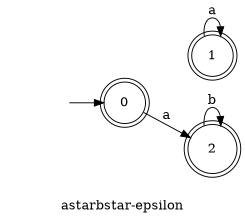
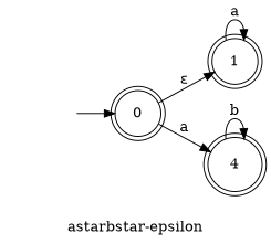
  digraph {
    label="astarbstar-epsilon"
    rankdir=LR
    node [shape=doublecircle]
    0
    1
-   2
+   2 [label=4]
    __I__ [shape=circle style=invis width=0]
+   0 -> 1 [label="ε"]
    0 -> 2 [label=a]
    1 -> 1 [label=a]
    2 -> 2 [label=b]
    __I__ -> 0
  }
